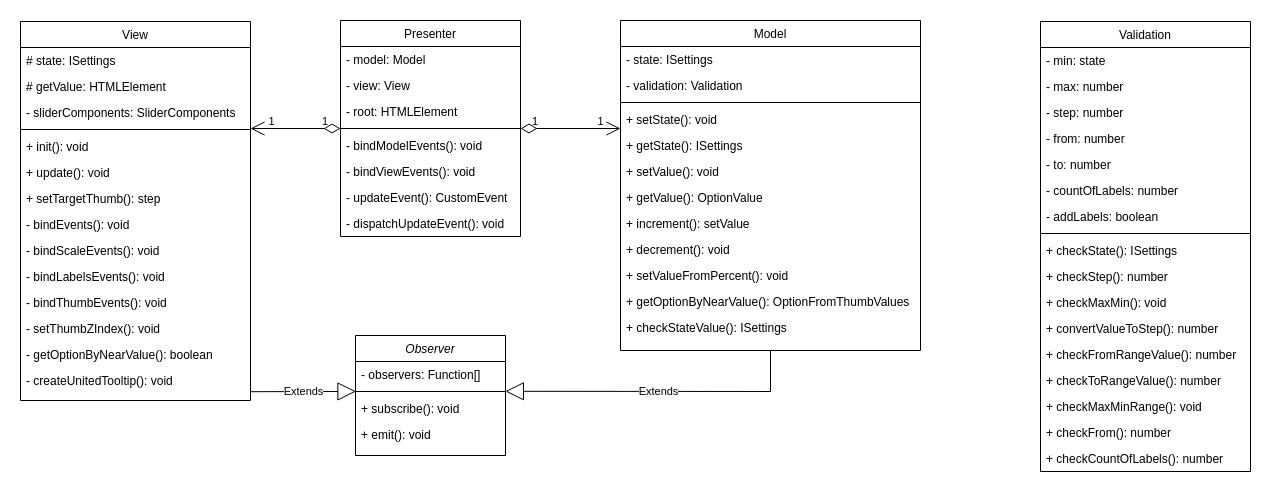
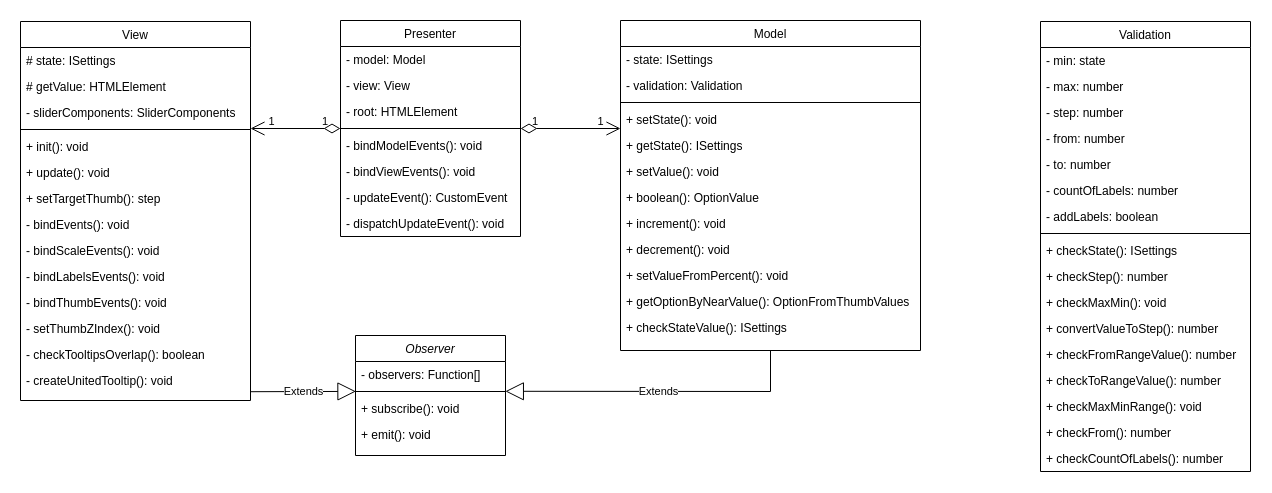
  <mxCell id="0" />
  <mxCell id="1" parent="0" />
  <mxCell id="2" value="Presenter" style="swimlane;fontStyle=0;align=center;verticalAlign=top;childLayout=stackLayout;horizontal=1;startSize=26;horizontalStack=0;resizeParent=1;resizeLast=0;collapsible=1;marginBottom=0;rounded=0;shadow=0;strokeWidth=1;" parent="1" vertex="1"><mxGeometry x="340" y="20" width="180" height="216" as="geometry"><mxRectangle x="230" y="140" width="160" height="26" as="alternateBounds" /></mxGeometry></mxCell>
  <mxCell id="3" value="- model: Model" style="text;align=left;verticalAlign=top;spacingLeft=4;spacingRight=4;overflow=hidden;rotatable=0;points=[[0,0.5],[1,0.5]];portConstraint=eastwest;" parent="2" vertex="1"><mxGeometry y="26" width="180" height="26" as="geometry" /></mxCell>
  <mxCell id="4" value="- view: View" style="text;align=left;verticalAlign=top;spacingLeft=4;spacingRight=4;overflow=hidden;rotatable=0;points=[[0,0.5],[1,0.5]];portConstraint=eastwest;rounded=0;shadow=0;html=0;" parent="2" vertex="1"><mxGeometry y="52" width="180" height="26" as="geometry" /></mxCell>
  <mxCell id="5" value="- root: HTMLElement" style="text;align=left;verticalAlign=top;spacingLeft=4;spacingRight=4;overflow=hidden;rotatable=0;points=[[0,0.5],[1,0.5]];portConstraint=eastwest;rounded=0;shadow=0;html=0;" parent="2" vertex="1"><mxGeometry y="78" width="180" height="26" as="geometry" /></mxCell>
  <mxCell id="6" value="" style="line;html=1;strokeWidth=1;align=left;verticalAlign=middle;spacingTop=-1;spacingLeft=3;spacingRight=3;rotatable=0;labelPosition=right;points=[];portConstraint=eastwest;" parent="2" vertex="1"><mxGeometry y="104" width="180" height="8" as="geometry" /></mxCell>
  <mxCell id="7" value="- bindModelEvents(): void" style="text;align=left;verticalAlign=top;spacingLeft=4;spacingRight=4;overflow=hidden;rotatable=0;points=[[0,0.5],[1,0.5]];portConstraint=eastwest;" parent="2" vertex="1"><mxGeometry y="112" width="180" height="26" as="geometry" /></mxCell>
  <mxCell id="8" value="- bindViewEvents(): void" style="text;align=left;verticalAlign=top;spacingLeft=4;spacingRight=4;overflow=hidden;rotatable=0;points=[[0,0.5],[1,0.5]];portConstraint=eastwest;" vertex="1" parent="2"><mxGeometry y="138" width="180" height="26" as="geometry" /></mxCell>
  <mxCell id="9" value="- updateEvent(): CustomEvent" style="text;align=left;verticalAlign=top;spacingLeft=4;spacingRight=4;overflow=hidden;rotatable=0;points=[[0,0.5],[1,0.5]];portConstraint=eastwest;" vertex="1" parent="2"><mxGeometry y="164" width="180" height="26" as="geometry" /></mxCell>
  <mxCell id="10" value="- dispatchUpdateEvent(): void" style="text;align=left;verticalAlign=top;spacingLeft=4;spacingRight=4;overflow=hidden;rotatable=0;points=[[0,0.5],[1,0.5]];portConstraint=eastwest;" vertex="1" parent="2"><mxGeometry y="190" width="180" height="26" as="geometry" /></mxCell>
  <mxCell id="11" value="Observer" style="swimlane;fontStyle=2;align=center;verticalAlign=top;childLayout=stackLayout;horizontal=1;startSize=26;horizontalStack=0;resizeParent=1;resizeLast=0;collapsible=1;marginBottom=0;rounded=0;shadow=0;strokeWidth=1;" parent="1" vertex="1"><mxGeometry x="355" y="335" width="150" height="120" as="geometry"><mxRectangle x="340" y="380" width="170" height="26" as="alternateBounds" /></mxGeometry></mxCell>
  <mxCell id="12" value="- observers: Function[]" style="text;align=left;verticalAlign=top;spacingLeft=4;spacingRight=4;overflow=hidden;rotatable=0;points=[[0,0.5],[1,0.5]];portConstraint=eastwest;" parent="11" vertex="1"><mxGeometry y="26" width="150" height="26" as="geometry" /></mxCell>
  <mxCell id="13" value="" style="line;html=1;strokeWidth=1;align=left;verticalAlign=middle;spacingTop=-1;spacingLeft=3;spacingRight=3;rotatable=0;labelPosition=right;points=[];portConstraint=eastwest;" parent="11" vertex="1"><mxGeometry y="52" width="150" height="8" as="geometry" /></mxCell>
  <mxCell id="14" value="+ subscribe(): void" style="text;align=left;verticalAlign=top;spacingLeft=4;spacingRight=4;overflow=hidden;rotatable=0;points=[[0,0.5],[1,0.5]];portConstraint=eastwest;" vertex="1" parent="11"><mxGeometry y="60" width="150" height="26" as="geometry" /></mxCell>
  <mxCell id="15" value="+ emit(): void" style="text;align=left;verticalAlign=top;spacingLeft=4;spacingRight=4;overflow=hidden;rotatable=0;points=[[0,0.5],[1,0.5]];portConstraint=eastwest;" vertex="1" parent="11"><mxGeometry y="86" width="150" height="26" as="geometry" /></mxCell>
  <mxCell id="16" value="Model" style="swimlane;fontStyle=0;align=center;verticalAlign=top;childLayout=stackLayout;horizontal=1;startSize=26;horizontalStack=0;resizeParent=1;resizeLast=0;collapsible=1;marginBottom=0;rounded=0;shadow=0;strokeWidth=1;" parent="1" vertex="1"><mxGeometry x="620" y="20" width="300" height="330" as="geometry"><mxRectangle x="550" y="140" width="160" height="26" as="alternateBounds" /></mxGeometry></mxCell>
  <mxCell id="17" value="- state: ISettings" style="text;align=left;verticalAlign=top;spacingLeft=4;spacingRight=4;overflow=hidden;rotatable=0;points=[[0,0.5],[1,0.5]];portConstraint=eastwest;" parent="16" vertex="1"><mxGeometry y="26" width="300" height="26" as="geometry" /></mxCell>
  <mxCell id="18" value="- validation: Validation" style="text;align=left;verticalAlign=top;spacingLeft=4;spacingRight=4;overflow=hidden;rotatable=0;points=[[0,0.5],[1,0.5]];portConstraint=eastwest;rounded=0;shadow=0;html=0;" parent="16" vertex="1"><mxGeometry y="52" width="300" height="26" as="geometry" /></mxCell>
  <mxCell id="19" value="" style="line;html=1;strokeWidth=1;align=left;verticalAlign=middle;spacingTop=-1;spacingLeft=3;spacingRight=3;rotatable=0;labelPosition=right;points=[];portConstraint=eastwest;" parent="16" vertex="1"><mxGeometry y="78" width="300" height="8" as="geometry" /></mxCell>
  <mxCell id="20" value="+ setState(): void" style="text;align=left;verticalAlign=top;spacingLeft=4;spacingRight=4;overflow=hidden;rotatable=0;points=[[0,0.5],[1,0.5]];portConstraint=eastwest;" parent="16" vertex="1"><mxGeometry y="86" width="300" height="26" as="geometry" /></mxCell>
  <mxCell id="21" value="+ getState(): ISettings" style="text;align=left;verticalAlign=top;spacingLeft=4;spacingRight=4;overflow=hidden;rotatable=0;points=[[0,0.5],[1,0.5]];portConstraint=eastwest;" parent="16" vertex="1"><mxGeometry y="112" width="300" height="26" as="geometry" /></mxCell>
  <mxCell id="22" value="+ setValue(): void" style="text;align=left;verticalAlign=top;spacingLeft=4;spacingRight=4;overflow=hidden;rotatable=0;points=[[0,0.5],[1,0.5]];portConstraint=eastwest;" vertex="1" parent="16"><mxGeometry y="138" width="300" height="26" as="geometry" /></mxCell>
- <mxCell id="23" value="+ getValue(): OptionValue" style="text;align=left;verticalAlign=top;spacingLeft=4;spacingRight=4;overflow=hidden;rotatable=0;points=[[0,0.5],[1,0.5]];portConstraint=eastwest;" vertex="1" parent="16"><mxGeometry y="164" width="300" height="26" as="geometry" /></mxCell>
- <mxCell id="24" value="+ increment(): setValue" style="text;align=left;verticalAlign=top;spacingLeft=4;spacingRight=4;overflow=hidden;rotatable=0;points=[[0,0.5],[1,0.5]];portConstraint=eastwest;" vertex="1" parent="16"><mxGeometry y="190" width="300" height="26" as="geometry" /></mxCell>
+ <mxCell id="23" value="+ boolean(): OptionValue" style="text;align=left;verticalAlign=top;spacingLeft=4;spacingRight=4;overflow=hidden;rotatable=0;points=[[0,0.5],[1,0.5]];portConstraint=eastwest;" vertex="1" parent="16"><mxGeometry y="164" width="300" height="26" as="geometry" /></mxCell>
+ <mxCell id="24" value="+ increment(): void" style="text;align=left;verticalAlign=top;spacingLeft=4;spacingRight=4;overflow=hidden;rotatable=0;points=[[0,0.5],[1,0.5]];portConstraint=eastwest;" vertex="1" parent="16"><mxGeometry y="190" width="300" height="26" as="geometry" /></mxCell>
  <mxCell id="25" value="+ decrement(): void" style="text;align=left;verticalAlign=top;spacingLeft=4;spacingRight=4;overflow=hidden;rotatable=0;points=[[0,0.5],[1,0.5]];portConstraint=eastwest;" vertex="1" parent="16"><mxGeometry y="216" width="300" height="26" as="geometry" /></mxCell>
  <mxCell id="26" value="+ setValueFromPercent(): void" style="text;align=left;verticalAlign=top;spacingLeft=4;spacingRight=4;overflow=hidden;rotatable=0;points=[[0,0.5],[1,0.5]];portConstraint=eastwest;" vertex="1" parent="16"><mxGeometry y="242" width="300" height="26" as="geometry" /></mxCell>
  <mxCell id="27" value="+ getOptionByNearValue(): OptionFromThumbValues" style="text;align=left;verticalAlign=top;spacingLeft=4;spacingRight=4;overflow=hidden;rotatable=0;points=[[0,0.5],[1,0.5]];portConstraint=eastwest;" vertex="1" parent="16"><mxGeometry y="268" width="300" height="26" as="geometry" /></mxCell>
  <mxCell id="28" value="+ checkStateValue(): ISettings" style="text;align=left;verticalAlign=top;spacingLeft=4;spacingRight=4;overflow=hidden;rotatable=0;points=[[0,0.5],[1,0.5]];portConstraint=eastwest;" vertex="1" parent="16"><mxGeometry y="294" width="300" height="26" as="geometry" /></mxCell>
  <mxCell id="29" value="Validation" style="swimlane;fontStyle=0;align=center;verticalAlign=top;childLayout=stackLayout;horizontal=1;startSize=26;horizontalStack=0;resizeParent=1;resizeLast=0;collapsible=1;marginBottom=0;rounded=0;shadow=0;strokeWidth=1;" vertex="1" parent="1"><mxGeometry x="1040" y="21" width="210" height="450" as="geometry"><mxRectangle x="550" y="140" width="160" height="26" as="alternateBounds" /></mxGeometry></mxCell>
  <mxCell id="30" value="- min: state" style="text;align=left;verticalAlign=top;spacingLeft=4;spacingRight=4;overflow=hidden;rotatable=0;points=[[0,0.5],[1,0.5]];portConstraint=eastwest;" vertex="1" parent="29"><mxGeometry y="26" width="210" height="26" as="geometry" /></mxCell>
  <mxCell id="31" value="- max: number" style="text;align=left;verticalAlign=top;spacingLeft=4;spacingRight=4;overflow=hidden;rotatable=0;points=[[0,0.5],[1,0.5]];portConstraint=eastwest;rounded=0;shadow=0;html=0;" vertex="1" parent="29"><mxGeometry y="52" width="210" height="26" as="geometry" /></mxCell>
  <mxCell id="32" value="- step: number" style="text;align=left;verticalAlign=top;spacingLeft=4;spacingRight=4;overflow=hidden;rotatable=0;points=[[0,0.5],[1,0.5]];portConstraint=eastwest;rounded=0;shadow=0;html=0;" vertex="1" parent="29"><mxGeometry y="78" width="210" height="26" as="geometry" /></mxCell>
  <mxCell id="33" value="- from: number" style="text;align=left;verticalAlign=top;spacingLeft=4;spacingRight=4;overflow=hidden;rotatable=0;points=[[0,0.5],[1,0.5]];portConstraint=eastwest;rounded=0;shadow=0;html=0;" vertex="1" parent="29"><mxGeometry y="104" width="210" height="26" as="geometry" /></mxCell>
  <mxCell id="34" value="- to: number" style="text;align=left;verticalAlign=top;spacingLeft=4;spacingRight=4;overflow=hidden;rotatable=0;points=[[0,0.5],[1,0.5]];portConstraint=eastwest;rounded=0;shadow=0;html=0;" vertex="1" parent="29"><mxGeometry y="130" width="210" height="26" as="geometry" /></mxCell>
  <mxCell id="35" value="- countOfLabels: number" style="text;align=left;verticalAlign=top;spacingLeft=4;spacingRight=4;overflow=hidden;rotatable=0;points=[[0,0.5],[1,0.5]];portConstraint=eastwest;rounded=0;shadow=0;html=0;" vertex="1" parent="29"><mxGeometry y="156" width="210" height="26" as="geometry" /></mxCell>
  <mxCell id="36" value="- addLabels: boolean" style="text;align=left;verticalAlign=top;spacingLeft=4;spacingRight=4;overflow=hidden;rotatable=0;points=[[0,0.5],[1,0.5]];portConstraint=eastwest;rounded=0;shadow=0;html=0;" vertex="1" parent="29"><mxGeometry y="182" width="210" height="26" as="geometry" /></mxCell>
  <mxCell id="37" value="" style="line;html=1;strokeWidth=1;align=left;verticalAlign=middle;spacingTop=-1;spacingLeft=3;spacingRight=3;rotatable=0;labelPosition=right;points=[];portConstraint=eastwest;" vertex="1" parent="29"><mxGeometry y="208" width="210" height="8" as="geometry" /></mxCell>
  <mxCell id="38" value="+ checkState(): ISettings" style="text;align=left;verticalAlign=top;spacingLeft=4;spacingRight=4;overflow=hidden;rotatable=0;points=[[0,0.5],[1,0.5]];portConstraint=eastwest;" vertex="1" parent="29"><mxGeometry y="216" width="210" height="26" as="geometry" /></mxCell>
  <mxCell id="39" value="+ checkStep(): number" style="text;align=left;verticalAlign=top;spacingLeft=4;spacingRight=4;overflow=hidden;rotatable=0;points=[[0,0.5],[1,0.5]];portConstraint=eastwest;" vertex="1" parent="29"><mxGeometry y="242" width="210" height="26" as="geometry" /></mxCell>
  <mxCell id="40" value="+ checkMaxMin(): void" style="text;align=left;verticalAlign=top;spacingLeft=4;spacingRight=4;overflow=hidden;rotatable=0;points=[[0,0.5],[1,0.5]];portConstraint=eastwest;" vertex="1" parent="29"><mxGeometry y="268" width="210" height="26" as="geometry" /></mxCell>
  <mxCell id="41" value="+ convertValueToStep(): number" style="text;align=left;verticalAlign=top;spacingLeft=4;spacingRight=4;overflow=hidden;rotatable=0;points=[[0,0.5],[1,0.5]];portConstraint=eastwest;" vertex="1" parent="29"><mxGeometry y="294" width="210" height="26" as="geometry" /></mxCell>
  <mxCell id="42" value="+ checkFromRangeValue(): number" style="text;align=left;verticalAlign=top;spacingLeft=4;spacingRight=4;overflow=hidden;rotatable=0;points=[[0,0.5],[1,0.5]];portConstraint=eastwest;" vertex="1" parent="29"><mxGeometry y="320" width="210" height="26" as="geometry" /></mxCell>
  <mxCell id="43" value="+ checkToRangeValue(): number" style="text;align=left;verticalAlign=top;spacingLeft=4;spacingRight=4;overflow=hidden;rotatable=0;points=[[0,0.5],[1,0.5]];portConstraint=eastwest;" vertex="1" parent="29"><mxGeometry y="346" width="210" height="26" as="geometry" /></mxCell>
  <mxCell id="44" value="+ checkMaxMinRange(): void" style="text;align=left;verticalAlign=top;spacingLeft=4;spacingRight=4;overflow=hidden;rotatable=0;points=[[0,0.5],[1,0.5]];portConstraint=eastwest;" vertex="1" parent="29"><mxGeometry y="372" width="210" height="26" as="geometry" /></mxCell>
  <mxCell id="45" value="+ checkFrom(): number" style="text;align=left;verticalAlign=top;spacingLeft=4;spacingRight=4;overflow=hidden;rotatable=0;points=[[0,0.5],[1,0.5]];portConstraint=eastwest;" vertex="1" parent="29"><mxGeometry y="398" width="210" height="26" as="geometry" /></mxCell>
  <mxCell id="46" value="+ checkCountOfLabels(): number" style="text;align=left;verticalAlign=top;spacingLeft=4;spacingRight=4;overflow=hidden;rotatable=0;points=[[0,0.5],[1,0.5]];portConstraint=eastwest;" vertex="1" parent="29"><mxGeometry y="424" width="210" height="26" as="geometry" /></mxCell>
  <mxCell id="47" value="Extends" style="endArrow=block;endSize=16;endFill=0;html=1;rounded=0;exitX=0.5;exitY=1;exitDx=0;exitDy=0;entryX=0.999;entryY=0.475;entryDx=0;entryDy=0;entryPerimeter=0;" edge="1" parent="1" source="16" target="13"><mxGeometry width="160" relative="1" as="geometry"><mxPoint x="870" y="430" as="sourcePoint" /><mxPoint x="540" y="410" as="targetPoint" /><Array as="points"><mxPoint x="770" y="391" /></Array></mxGeometry></mxCell>
  <mxCell id="48" value="1" style="endArrow=open;endSize=12;startArrow=diamondThin;startSize=14;startFill=0;edgeStyle=orthogonalEdgeStyle;align=left;verticalAlign=bottom;rounded=0;exitX=1;exitY=0.5;exitDx=0;exitDy=0;entryX=0;entryY=0.5;entryDx=0;entryDy=0;fontColor=default;html=1;labelBackgroundColor=none;labelBorderColor=none;" edge="1" parent="1"><mxGeometry x="-0.8" y="-2" relative="1" as="geometry"><mxPoint x="520" y="128" as="sourcePoint" /><mxPoint x="620" y="128" as="targetPoint" /><mxPoint as="offset" /></mxGeometry></mxCell>
  <mxCell id="49" value="1" style="edgeLabel;html=1;align=center;verticalAlign=middle;resizable=0;points=[];labelBackgroundColor=none;" vertex="1" connectable="0" parent="48"><mxGeometry x="0.74" y="2" relative="1" as="geometry"><mxPoint x="-8" y="-6" as="offset" /></mxGeometry></mxCell>
  <mxCell id="50" value="View" style="swimlane;fontStyle=0;align=center;verticalAlign=top;childLayout=stackLayout;horizontal=1;startSize=26;horizontalStack=0;resizeParent=1;resizeLast=0;collapsible=1;marginBottom=0;rounded=0;shadow=0;strokeWidth=1;" vertex="1" parent="1"><mxGeometry x="20" y="21" width="230" height="379" as="geometry"><mxRectangle x="230" y="140" width="160" height="26" as="alternateBounds" /></mxGeometry></mxCell>
  <mxCell id="51" value="# state: ISettings" style="text;align=left;verticalAlign=top;spacingLeft=4;spacingRight=4;overflow=hidden;rotatable=0;points=[[0,0.5],[1,0.5]];portConstraint=eastwest;" vertex="1" parent="50"><mxGeometry y="26" width="230" height="26" as="geometry" /></mxCell>
  <mxCell id="52" value="# getValue: HTMLElement" style="text;align=left;verticalAlign=top;spacingLeft=4;spacingRight=4;overflow=hidden;rotatable=0;points=[[0,0.5],[1,0.5]];portConstraint=eastwest;rounded=0;shadow=0;html=0;" vertex="1" parent="50"><mxGeometry y="52" width="230" height="26" as="geometry" /></mxCell>
  <mxCell id="53" value="- sliderComponents: SliderComponents" style="text;align=left;verticalAlign=top;spacingLeft=4;spacingRight=4;overflow=hidden;rotatable=0;points=[[0,0.5],[1,0.5]];portConstraint=eastwest;rounded=0;shadow=0;html=0;" vertex="1" parent="50"><mxGeometry y="78" width="230" height="26" as="geometry" /></mxCell>
  <mxCell id="54" value="" style="line;html=1;strokeWidth=1;align=left;verticalAlign=middle;spacingTop=-1;spacingLeft=3;spacingRight=3;rotatable=0;labelPosition=right;points=[];portConstraint=eastwest;" vertex="1" parent="50"><mxGeometry y="104" width="230" height="8" as="geometry" /></mxCell>
  <mxCell id="55" value="+ init(): void" style="text;align=left;verticalAlign=top;spacingLeft=4;spacingRight=4;overflow=hidden;rotatable=0;points=[[0,0.5],[1,0.5]];portConstraint=eastwest;" vertex="1" parent="50"><mxGeometry y="112" width="230" height="26" as="geometry" /></mxCell>
  <mxCell id="56" value="+ update(): void" style="text;align=left;verticalAlign=top;spacingLeft=4;spacingRight=4;overflow=hidden;rotatable=0;points=[[0,0.5],[1,0.5]];portConstraint=eastwest;" vertex="1" parent="50"><mxGeometry y="138" width="230" height="26" as="geometry" /></mxCell>
  <mxCell id="57" value="+ setTargetThumb(): step" style="text;align=left;verticalAlign=top;spacingLeft=4;spacingRight=4;overflow=hidden;rotatable=0;points=[[0,0.5],[1,0.5]];portConstraint=eastwest;" vertex="1" parent="50"><mxGeometry y="164" width="230" height="26" as="geometry" /></mxCell>
  <mxCell id="58" value="- bindEvents(): void" style="text;align=left;verticalAlign=top;spacingLeft=4;spacingRight=4;overflow=hidden;rotatable=0;points=[[0,0.5],[1,0.5]];portConstraint=eastwest;" vertex="1" parent="50"><mxGeometry y="190" width="230" height="26" as="geometry" /></mxCell>
  <mxCell id="59" value="- bindScaleEvents(): void" style="text;align=left;verticalAlign=top;spacingLeft=4;spacingRight=4;overflow=hidden;rotatable=0;points=[[0,0.5],[1,0.5]];portConstraint=eastwest;" vertex="1" parent="50"><mxGeometry y="216" width="230" height="26" as="geometry" /></mxCell>
  <mxCell id="60" value="- bindLabelsEvents(): void" style="text;align=left;verticalAlign=top;spacingLeft=4;spacingRight=4;overflow=hidden;rotatable=0;points=[[0,0.5],[1,0.5]];portConstraint=eastwest;" vertex="1" parent="50"><mxGeometry y="242" width="230" height="26" as="geometry" /></mxCell>
  <mxCell id="61" value="- bindThumbEvents(): void" style="text;align=left;verticalAlign=top;spacingLeft=4;spacingRight=4;overflow=hidden;rotatable=0;points=[[0,0.5],[1,0.5]];portConstraint=eastwest;" vertex="1" parent="50"><mxGeometry y="268" width="230" height="26" as="geometry" /></mxCell>
  <mxCell id="62" value="- setThumbZIndex(): void" style="text;align=left;verticalAlign=top;spacingLeft=4;spacingRight=4;overflow=hidden;rotatable=0;points=[[0,0.5],[1,0.5]];portConstraint=eastwest;" vertex="1" parent="50"><mxGeometry y="294" width="230" height="26" as="geometry" /></mxCell>
- <mxCell id="63" value="- getOptionByNearValue(): boolean" style="text;align=left;verticalAlign=top;spacingLeft=4;spacingRight=4;overflow=hidden;rotatable=0;points=[[0,0.5],[1,0.5]];portConstraint=eastwest;" vertex="1" parent="50"><mxGeometry y="320" width="230" height="26" as="geometry" /></mxCell>
+ <mxCell id="63" value="- checkTooltipsOverlap(): boolean" style="text;align=left;verticalAlign=top;spacingLeft=4;spacingRight=4;overflow=hidden;rotatable=0;points=[[0,0.5],[1,0.5]];portConstraint=eastwest;" vertex="1" parent="50"><mxGeometry y="320" width="230" height="26" as="geometry" /></mxCell>
  <mxCell id="64" value="- createUnitedTooltip(): void" style="text;align=left;verticalAlign=top;spacingLeft=4;spacingRight=4;overflow=hidden;rotatable=0;points=[[0,0.5],[1,0.5]];portConstraint=eastwest;" vertex="1" parent="50"><mxGeometry y="346" width="230" height="26" as="geometry" /></mxCell>
  <mxCell id="65" value="Extends" style="endArrow=block;endSize=16;endFill=0;html=1;rounded=0;exitX=0.998;exitY=0.931;exitDx=0;exitDy=0;exitPerimeter=0;entryX=0.003;entryY=0.489;entryDx=0;entryDy=0;entryPerimeter=0;" edge="1" parent="1" source="64" target="13"><mxGeometry width="160" relative="1" as="geometry"><mxPoint x="280" y="356" as="sourcePoint" /><mxPoint x="280" y="455" as="targetPoint" /><Array as="points" /></mxGeometry></mxCell>
  <mxCell id="66" value="1" style="endArrow=open;html=1;endSize=12;startArrow=diamondThin;startSize=14;startFill=0;edgeStyle=orthogonalEdgeStyle;align=left;verticalAlign=bottom;rounded=0;exitX=0;exitY=0.5;exitDx=0;exitDy=0;entryX=1;entryY=0.376;entryDx=0;entryDy=0;entryPerimeter=0;labelBackgroundColor=none;" edge="1" parent="1" source="2" target="54"><mxGeometry x="-0.556" y="2" relative="1" as="geometry"><mxPoint x="330" y="130" as="sourcePoint" /><mxPoint x="280" y="150" as="targetPoint" /><mxPoint as="offset" /></mxGeometry></mxCell>
  <mxCell id="67" value="1" style="edgeLabel;html=1;align=center;verticalAlign=middle;resizable=0;points=[];labelBackgroundColor=none;" vertex="1" connectable="0" parent="1"><mxGeometry x="271.002" y="120" as="geometry"><mxPoint x="-1" as="offset" /></mxGeometry></mxCell>
